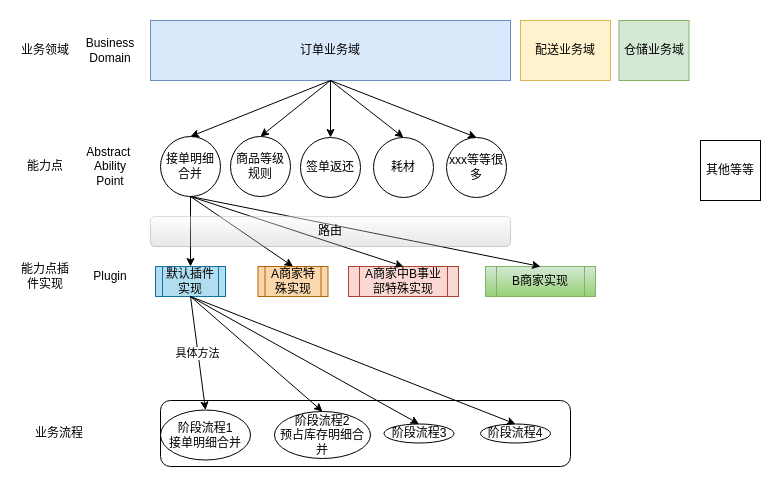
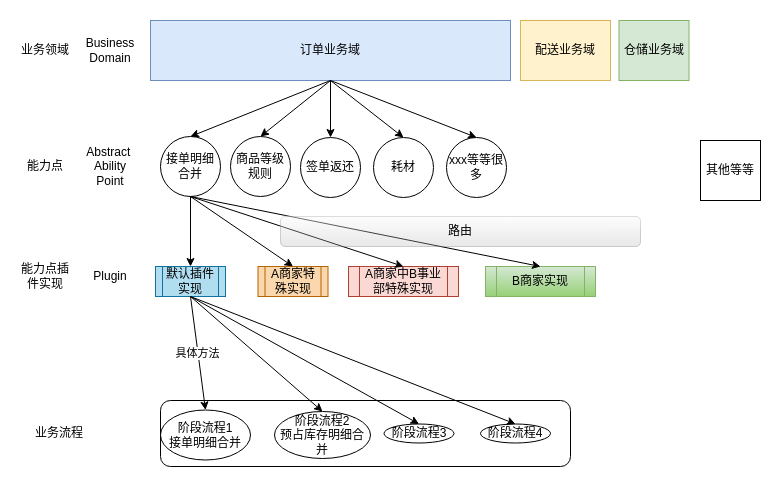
  <mxCell id="0" />
  <mxCell id="1" parent="0" />
  <mxCell id="2" value="" style="rounded=1;whiteSpace=wrap;html=1;" vertex="1" parent="1"><mxGeometry x="160" y="400" width="410" height="66" as="geometry" /></mxCell>
  <mxCell id="3" value="订单业务域" style="rounded=0;whiteSpace=wrap;html=1;fillColor=#dae8fc;strokeColor=#6c8ebf;" parent="1" vertex="1"><mxGeometry x="150" y="20" width="360" height="60" as="geometry" /></mxCell>
  <mxCell id="4" value="配送业务域" style="rounded=0;whiteSpace=wrap;html=1;fillColor=#fff2cc;strokeColor=#d6b656;" parent="1" vertex="1"><mxGeometry x="520" y="20" width="90" height="60" as="geometry" /></mxCell>
  <mxCell id="5" value="仓储业务域" style="rounded=0;whiteSpace=wrap;html=1;fillColor=#d5e8d4;strokeColor=#82b366;" parent="1" vertex="1"><mxGeometry x="618.5" y="20" width="70" height="60" as="geometry" /></mxCell>
  <mxCell id="6" value="其他等等" style="rounded=0;whiteSpace=wrap;html=1;" parent="1" vertex="1"><mxGeometry x="700" y="140" width="60" height="60" as="geometry" /></mxCell>
  <mxCell id="7" value="Business Domain" style="text;html=1;strokeColor=none;fillColor=none;align=center;verticalAlign=middle;whiteSpace=wrap;rounded=0;" parent="1" vertex="1"><mxGeometry x="90" y="40" width="40" height="20" as="geometry" /></mxCell>
  <mxCell id="8" value="Abstract&amp;nbsp; Ability Point&lt;br&gt;" style="text;html=1;strokeColor=none;fillColor=none;align=center;verticalAlign=middle;whiteSpace=wrap;rounded=0;" parent="1" vertex="1"><mxGeometry x="90" y="156" width="40" height="20" as="geometry" /></mxCell>
  <mxCell id="9" value="接单明细合并" style="ellipse;whiteSpace=wrap;html=1;aspect=fixed;" parent="1" vertex="1"><mxGeometry x="160" y="136" width="60" height="60" as="geometry" /></mxCell>
  <mxCell id="10" value="Plugin" style="text;html=1;strokeColor=none;fillColor=none;align=center;verticalAlign=middle;whiteSpace=wrap;rounded=0;" parent="1" vertex="1"><mxGeometry x="90" y="266" width="40" height="20" as="geometry" /></mxCell>
  <mxCell id="11" value="商品等级规则" style="ellipse;whiteSpace=wrap;html=1;aspect=fixed;" parent="1" vertex="1"><mxGeometry x="230" y="136" width="60" height="60" as="geometry" /></mxCell>
  <mxCell id="12" value="签单返还" style="ellipse;whiteSpace=wrap;html=1;aspect=fixed;" parent="1" vertex="1"><mxGeometry x="300" y="137" width="60" height="60" as="geometry" /></mxCell>
  <mxCell id="13" value="耗材" style="ellipse;whiteSpace=wrap;html=1;aspect=fixed;" parent="1" vertex="1"><mxGeometry x="373" y="137" width="60" height="60" as="geometry" /></mxCell>
  <mxCell id="14" value="" style="endArrow=classic;html=1;exitX=0.5;exitY=1;exitDx=0;exitDy=0;entryX=0.5;entryY=0;entryDx=0;entryDy=0;" parent="1" source="3" target="9" edge="1"><mxGeometry width="50" height="50" relative="1" as="geometry"><mxPoint x="240" y="316" as="sourcePoint" /><mxPoint x="210" y="406" as="targetPoint" /></mxGeometry></mxCell>
  <mxCell id="15" value="xxx等等很多" style="ellipse;whiteSpace=wrap;html=1;aspect=fixed;" parent="1" vertex="1"><mxGeometry x="446" y="137" width="60" height="60" as="geometry" /></mxCell>
  <mxCell id="16" value="" style="endArrow=classic;html=1;exitX=0.5;exitY=1;exitDx=0;exitDy=0;entryX=0.5;entryY=0;entryDx=0;entryDy=0;" parent="1" source="3" target="15" edge="1"><mxGeometry width="50" height="50" relative="1" as="geometry"><mxPoint x="340" y="90" as="sourcePoint" /><mxPoint x="200" y="146" as="targetPoint" /></mxGeometry></mxCell>
  <mxCell id="17" value="" style="endArrow=classic;html=1;exitX=0.5;exitY=1;exitDx=0;exitDy=0;entryX=0.5;entryY=0;entryDx=0;entryDy=0;" parent="1" source="3" target="11" edge="1"><mxGeometry width="50" height="50" relative="1" as="geometry"><mxPoint x="340" y="90" as="sourcePoint" /><mxPoint x="200" y="146" as="targetPoint" /></mxGeometry></mxCell>
  <mxCell id="18" value="" style="endArrow=classic;html=1;exitX=0.5;exitY=1;exitDx=0;exitDy=0;" parent="1" source="3" target="12" edge="1"><mxGeometry width="50" height="50" relative="1" as="geometry"><mxPoint x="340" y="90" as="sourcePoint" /><mxPoint x="210" y="156" as="targetPoint" /></mxGeometry></mxCell>
  <mxCell id="19" value="" style="endArrow=classic;html=1;exitX=0.5;exitY=1;exitDx=0;exitDy=0;entryX=0.5;entryY=0;entryDx=0;entryDy=0;" parent="1" source="3" target="13" edge="1"><mxGeometry width="50" height="50" relative="1" as="geometry"><mxPoint x="340" y="90" as="sourcePoint" /><mxPoint x="220" y="166" as="targetPoint" /></mxGeometry></mxCell>
  <mxCell id="20" value="默认插件实现" style="shape=process;whiteSpace=wrap;html=1;backgroundOutline=1;fillColor=#b1ddf0;strokeColor=#10739e;" parent="1" vertex="1"><mxGeometry x="155" y="266" width="70" height="30" as="geometry" /></mxCell>
  <mxCell id="21" value="A商家特殊实现" style="shape=process;whiteSpace=wrap;html=1;backgroundOutline=1;fillColor=#fad7ac;strokeColor=#b46504;" parent="1" vertex="1"><mxGeometry x="257.5" y="266" width="70" height="30" as="geometry" /></mxCell>
  <mxCell id="22" value="A商家中B事业部特殊实现" style="shape=process;whiteSpace=wrap;html=1;backgroundOutline=1;fillColor=#fad9d5;strokeColor=#ae4132;" parent="1" vertex="1"><mxGeometry x="348" y="266" width="110" height="30" as="geometry" /></mxCell>
  <mxCell id="23" value="B商家实现" style="shape=process;whiteSpace=wrap;html=1;backgroundOutline=1;fillColor=#d5e8d4;strokeColor=#82b366;gradientColor=#97d077;" parent="1" vertex="1"><mxGeometry x="485" y="266" width="110" height="30" as="geometry" /></mxCell>
  <mxCell id="24" value="" style="endArrow=classic;html=1;exitX=0.5;exitY=1;exitDx=0;exitDy=0;entryX=0.5;entryY=0;entryDx=0;entryDy=0;" parent="1" source="9" target="20" edge="1"><mxGeometry width="50" height="50" relative="1" as="geometry"><mxPoint x="90" y="366" as="sourcePoint" /><mxPoint x="140" y="316" as="targetPoint" /></mxGeometry></mxCell>
  <mxCell id="25" value="" style="endArrow=classic;html=1;exitX=0.5;exitY=1;exitDx=0;exitDy=0;entryX=0.5;entryY=0;entryDx=0;entryDy=0;" parent="1" source="9" target="21" edge="1"><mxGeometry width="50" height="50" relative="1" as="geometry"><mxPoint x="200" y="206" as="sourcePoint" /><mxPoint x="200" y="276" as="targetPoint" /></mxGeometry></mxCell>
  <mxCell id="26" value="" style="endArrow=classic;html=1;exitX=0.5;exitY=1;exitDx=0;exitDy=0;entryX=0.5;entryY=0;entryDx=0;entryDy=0;" parent="1" source="9" target="22" edge="1"><mxGeometry width="50" height="50" relative="1" as="geometry"><mxPoint x="245.5" y="206" as="sourcePoint" /><mxPoint x="348" y="276" as="targetPoint" /></mxGeometry></mxCell>
  <mxCell id="27" value="" style="endArrow=classic;html=1;exitX=0.5;exitY=1;exitDx=0;exitDy=0;entryX=0.5;entryY=0;entryDx=0;entryDy=0;" parent="1" source="9" target="23" edge="1"><mxGeometry width="50" height="50" relative="1" as="geometry"><mxPoint x="226.5" y="196" as="sourcePoint" /><mxPoint x="439.5" y="266" as="targetPoint" /></mxGeometry></mxCell>
  <mxCell id="28" value="业务领域" style="text;html=1;strokeColor=none;fillColor=none;align=center;verticalAlign=middle;whiteSpace=wrap;rounded=0;" parent="1" vertex="1"><mxGeometry x="20" y="40" width="50" height="20" as="geometry" /></mxCell>
  <mxCell id="29" value="能力点" style="text;html=1;strokeColor=none;fillColor=none;align=center;verticalAlign=middle;whiteSpace=wrap;rounded=0;" parent="1" vertex="1"><mxGeometry x="20" y="156" width="50" height="20" as="geometry" /></mxCell>
  <mxCell id="30" value="能力点插件实现" style="text;html=1;strokeColor=none;fillColor=none;align=center;verticalAlign=middle;whiteSpace=wrap;rounded=0;" parent="1" vertex="1"><mxGeometry x="20" y="266" width="50" height="20" as="geometry" /></mxCell>
- <mxCell id="31" value="路由" style="rounded=1;whiteSpace=wrap;html=1;gradientColor=#b3b3b3;fillColor=#f5f5f5;strokeColor=#666666;glass=1;labelBackgroundColor=none;opacity=30;" parent="1" vertex="1"><mxGeometry x="150" y="216" width="360" height="30" as="geometry" /></mxCell>
+ <mxCell id="31" value="路由" style="rounded=1;whiteSpace=wrap;html=1;gradientColor=#b3b3b3;fillColor=#f5f5f5;strokeColor=#666666;glass=1;labelBackgroundColor=none;opacity=30;" parent="1" vertex="1"><mxGeometry x="280" y="216" width="360" height="30" as="geometry" /></mxCell>
  <mxCell id="32" value="业务流程" style="text;html=1;strokeColor=none;fillColor=none;align=center;verticalAlign=middle;whiteSpace=wrap;rounded=0;" vertex="1" parent="1"><mxGeometry x="34" y="423" width="50" height="20" as="geometry" /></mxCell>
  <mxCell id="33" value="阶段流程1 &lt;br&gt;接单明细合并" style="ellipse;whiteSpace=wrap;html=1;" vertex="1" parent="1"><mxGeometry x="160" y="409.5" width="90" height="50" as="geometry" /></mxCell>
  <mxCell id="34" value="阶段流程2&lt;br&gt;预占库存明细合并" style="ellipse;whiteSpace=wrap;html=1;" vertex="1" parent="1"><mxGeometry x="274" y="411" width="96" height="47" as="geometry" /></mxCell>
  <mxCell id="35" value="阶段流程3" style="ellipse;whiteSpace=wrap;html=1;" vertex="1" parent="1"><mxGeometry x="383.5" y="423.5" width="70" height="19" as="geometry" /></mxCell>
  <mxCell id="36" value="阶段流程4" style="ellipse;whiteSpace=wrap;html=1;" vertex="1" parent="1"><mxGeometry x="480" y="423.5" width="70" height="19" as="geometry" /></mxCell>
  <mxCell id="37" value="具体方法" style="endArrow=classic;html=1;exitX=0.5;exitY=1;exitDx=0;exitDy=0;entryX=0.5;entryY=0;entryDx=0;entryDy=0;" edge="1" parent="1" source="20" target="33"><mxGeometry width="50" height="50" relative="1" as="geometry"><mxPoint x="350" y="326" as="sourcePoint" /><mxPoint x="240" y="382" as="targetPoint" /></mxGeometry></mxCell>
  <mxCell id="38" value="" style="endArrow=classic;html=1;exitX=0.5;exitY=1;exitDx=0;exitDy=0;entryX=0.5;entryY=0;entryDx=0;entryDy=0;" edge="1" parent="1" source="20" target="34"><mxGeometry width="50" height="50" relative="1" as="geometry"><mxPoint x="214" y="320" as="sourcePoint" /><mxPoint x="215" y="436" as="targetPoint" /></mxGeometry></mxCell>
  <mxCell id="39" value="" style="endArrow=classic;html=1;exitX=0.5;exitY=1;exitDx=0;exitDy=0;entryX=0.5;entryY=0;entryDx=0;entryDy=0;" edge="1" parent="1" source="20" target="36"><mxGeometry width="50" height="50" relative="1" as="geometry"><mxPoint x="372" y="328.5" as="sourcePoint" /><mxPoint x="472" y="445" as="targetPoint" /></mxGeometry></mxCell>
  <mxCell id="40" value="" style="endArrow=classic;html=1;entryX=0.5;entryY=0;entryDx=0;entryDy=0;exitX=0.5;exitY=1;exitDx=0;exitDy=0;" edge="1" parent="1" source="20" target="35"><mxGeometry width="50" height="50" relative="1" as="geometry"><mxPoint x="300" y="330" as="sourcePoint" /><mxPoint x="324" y="446.5" as="targetPoint" /></mxGeometry></mxCell>
